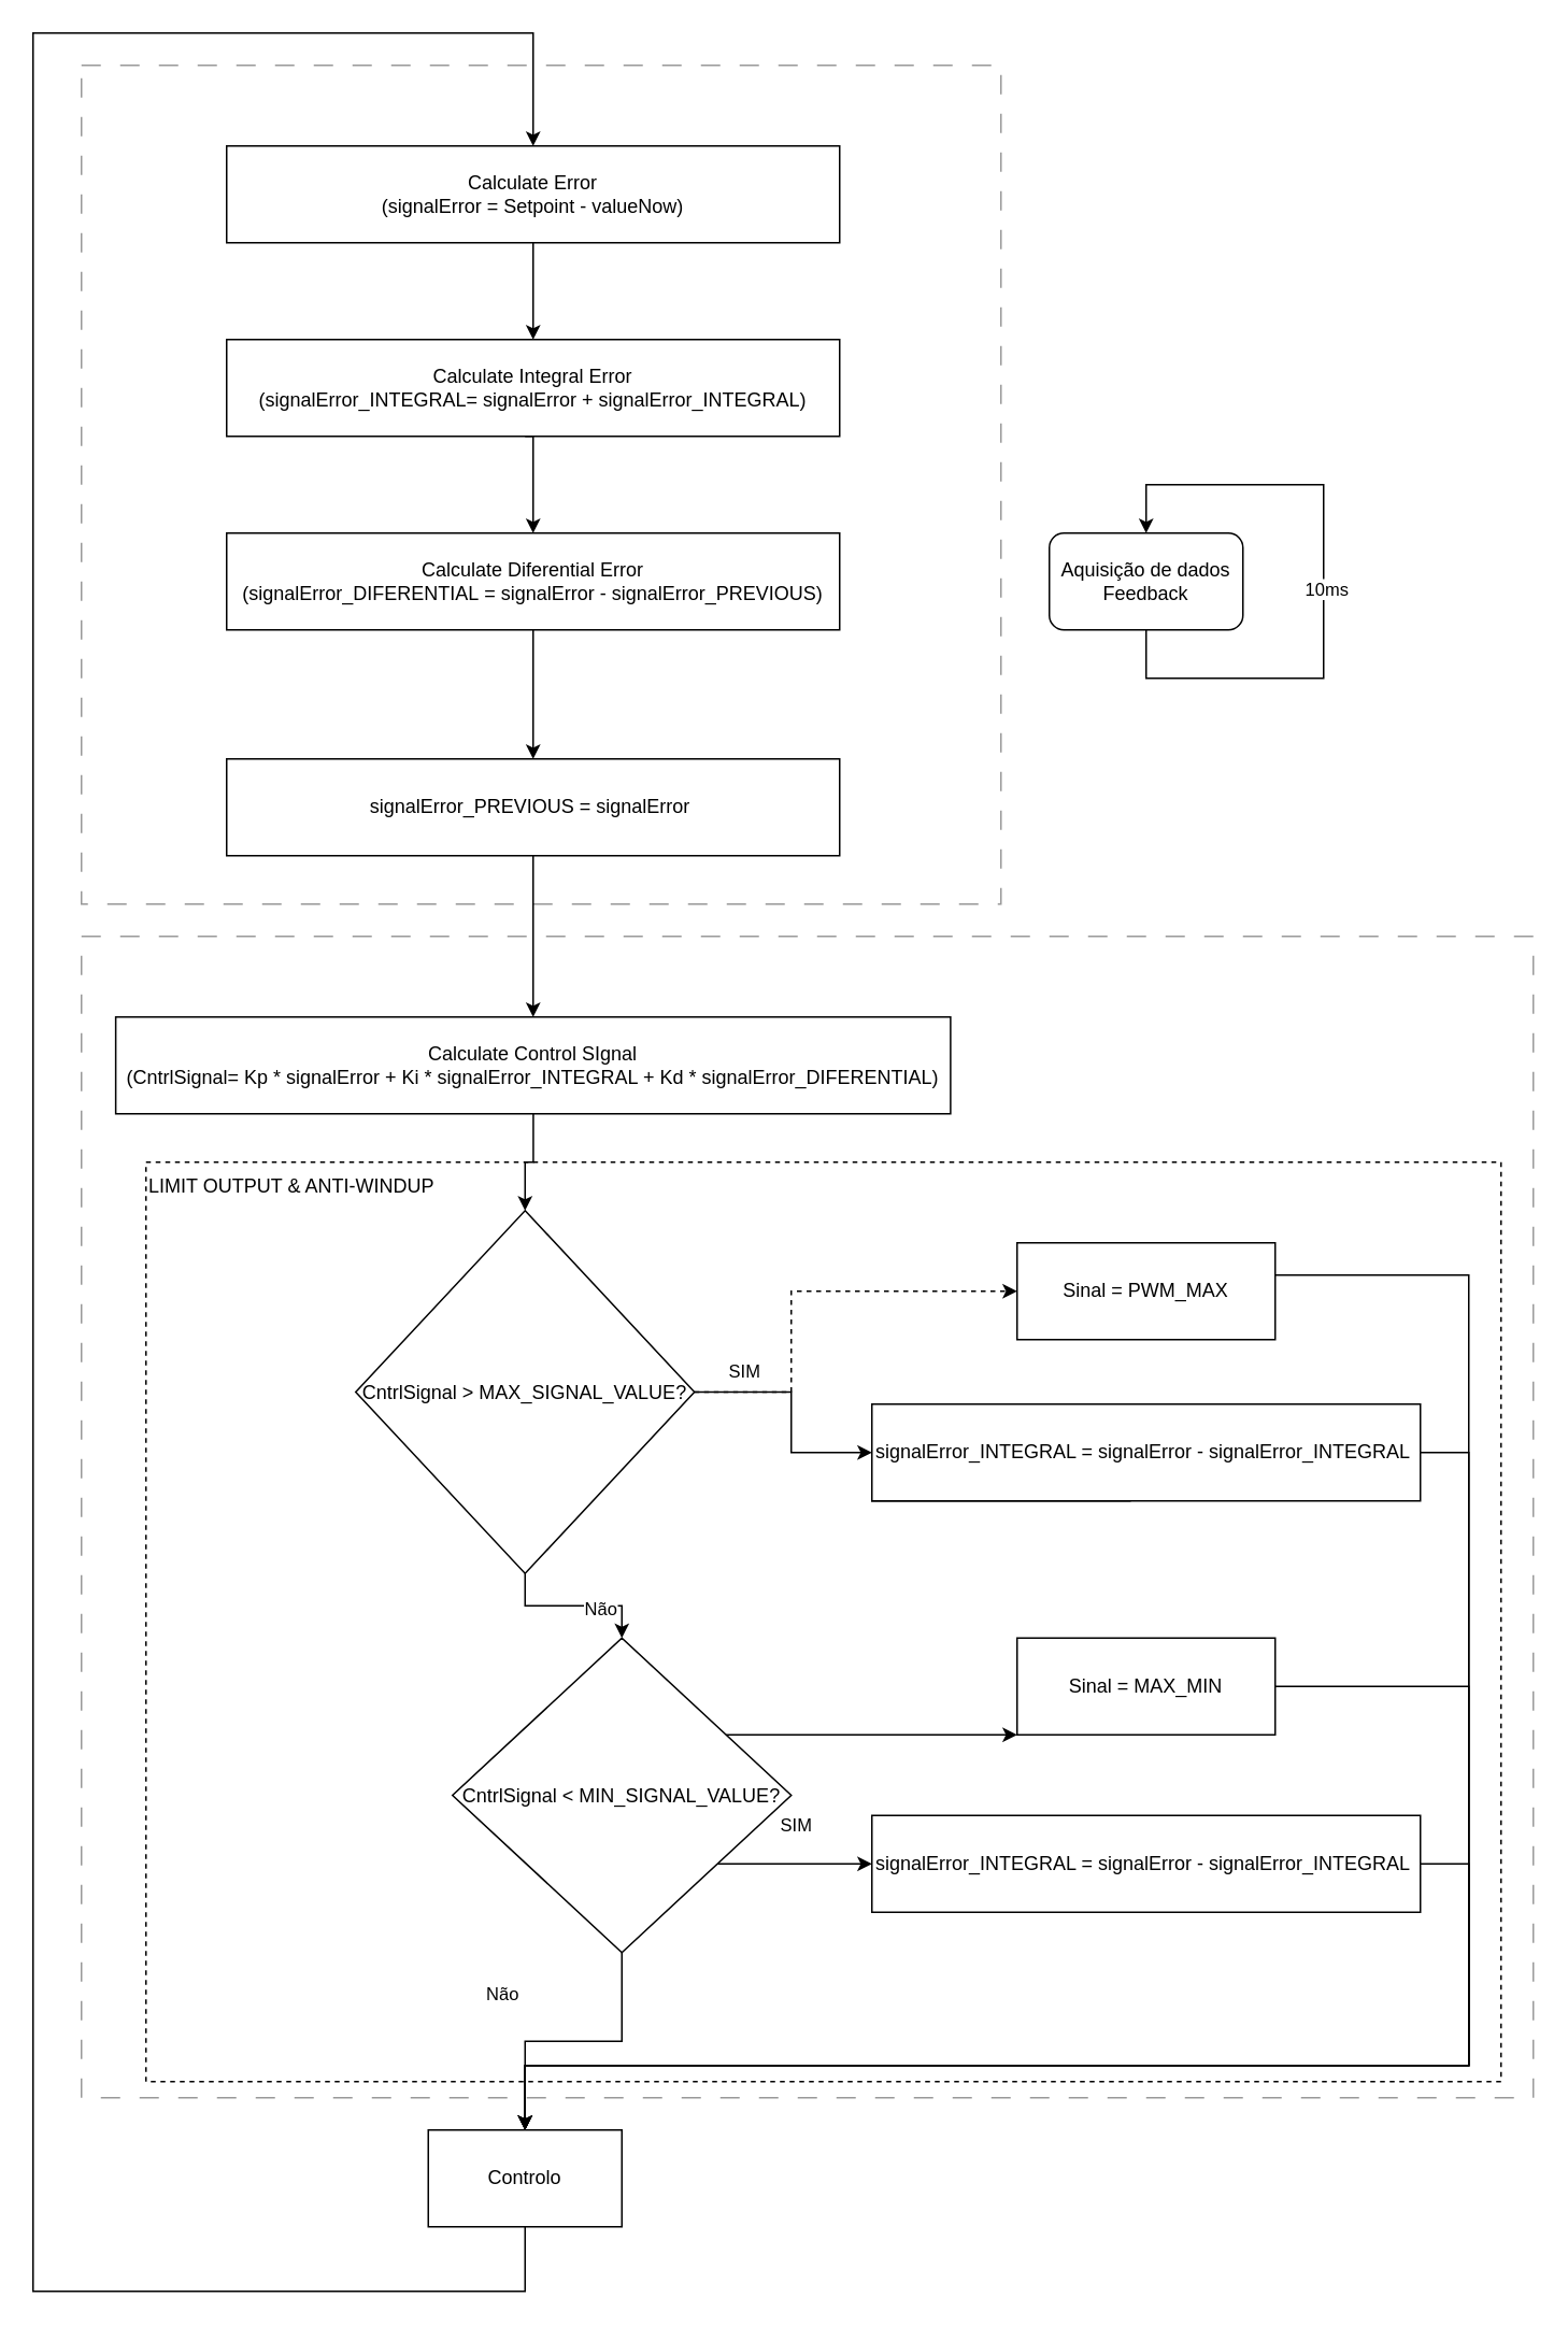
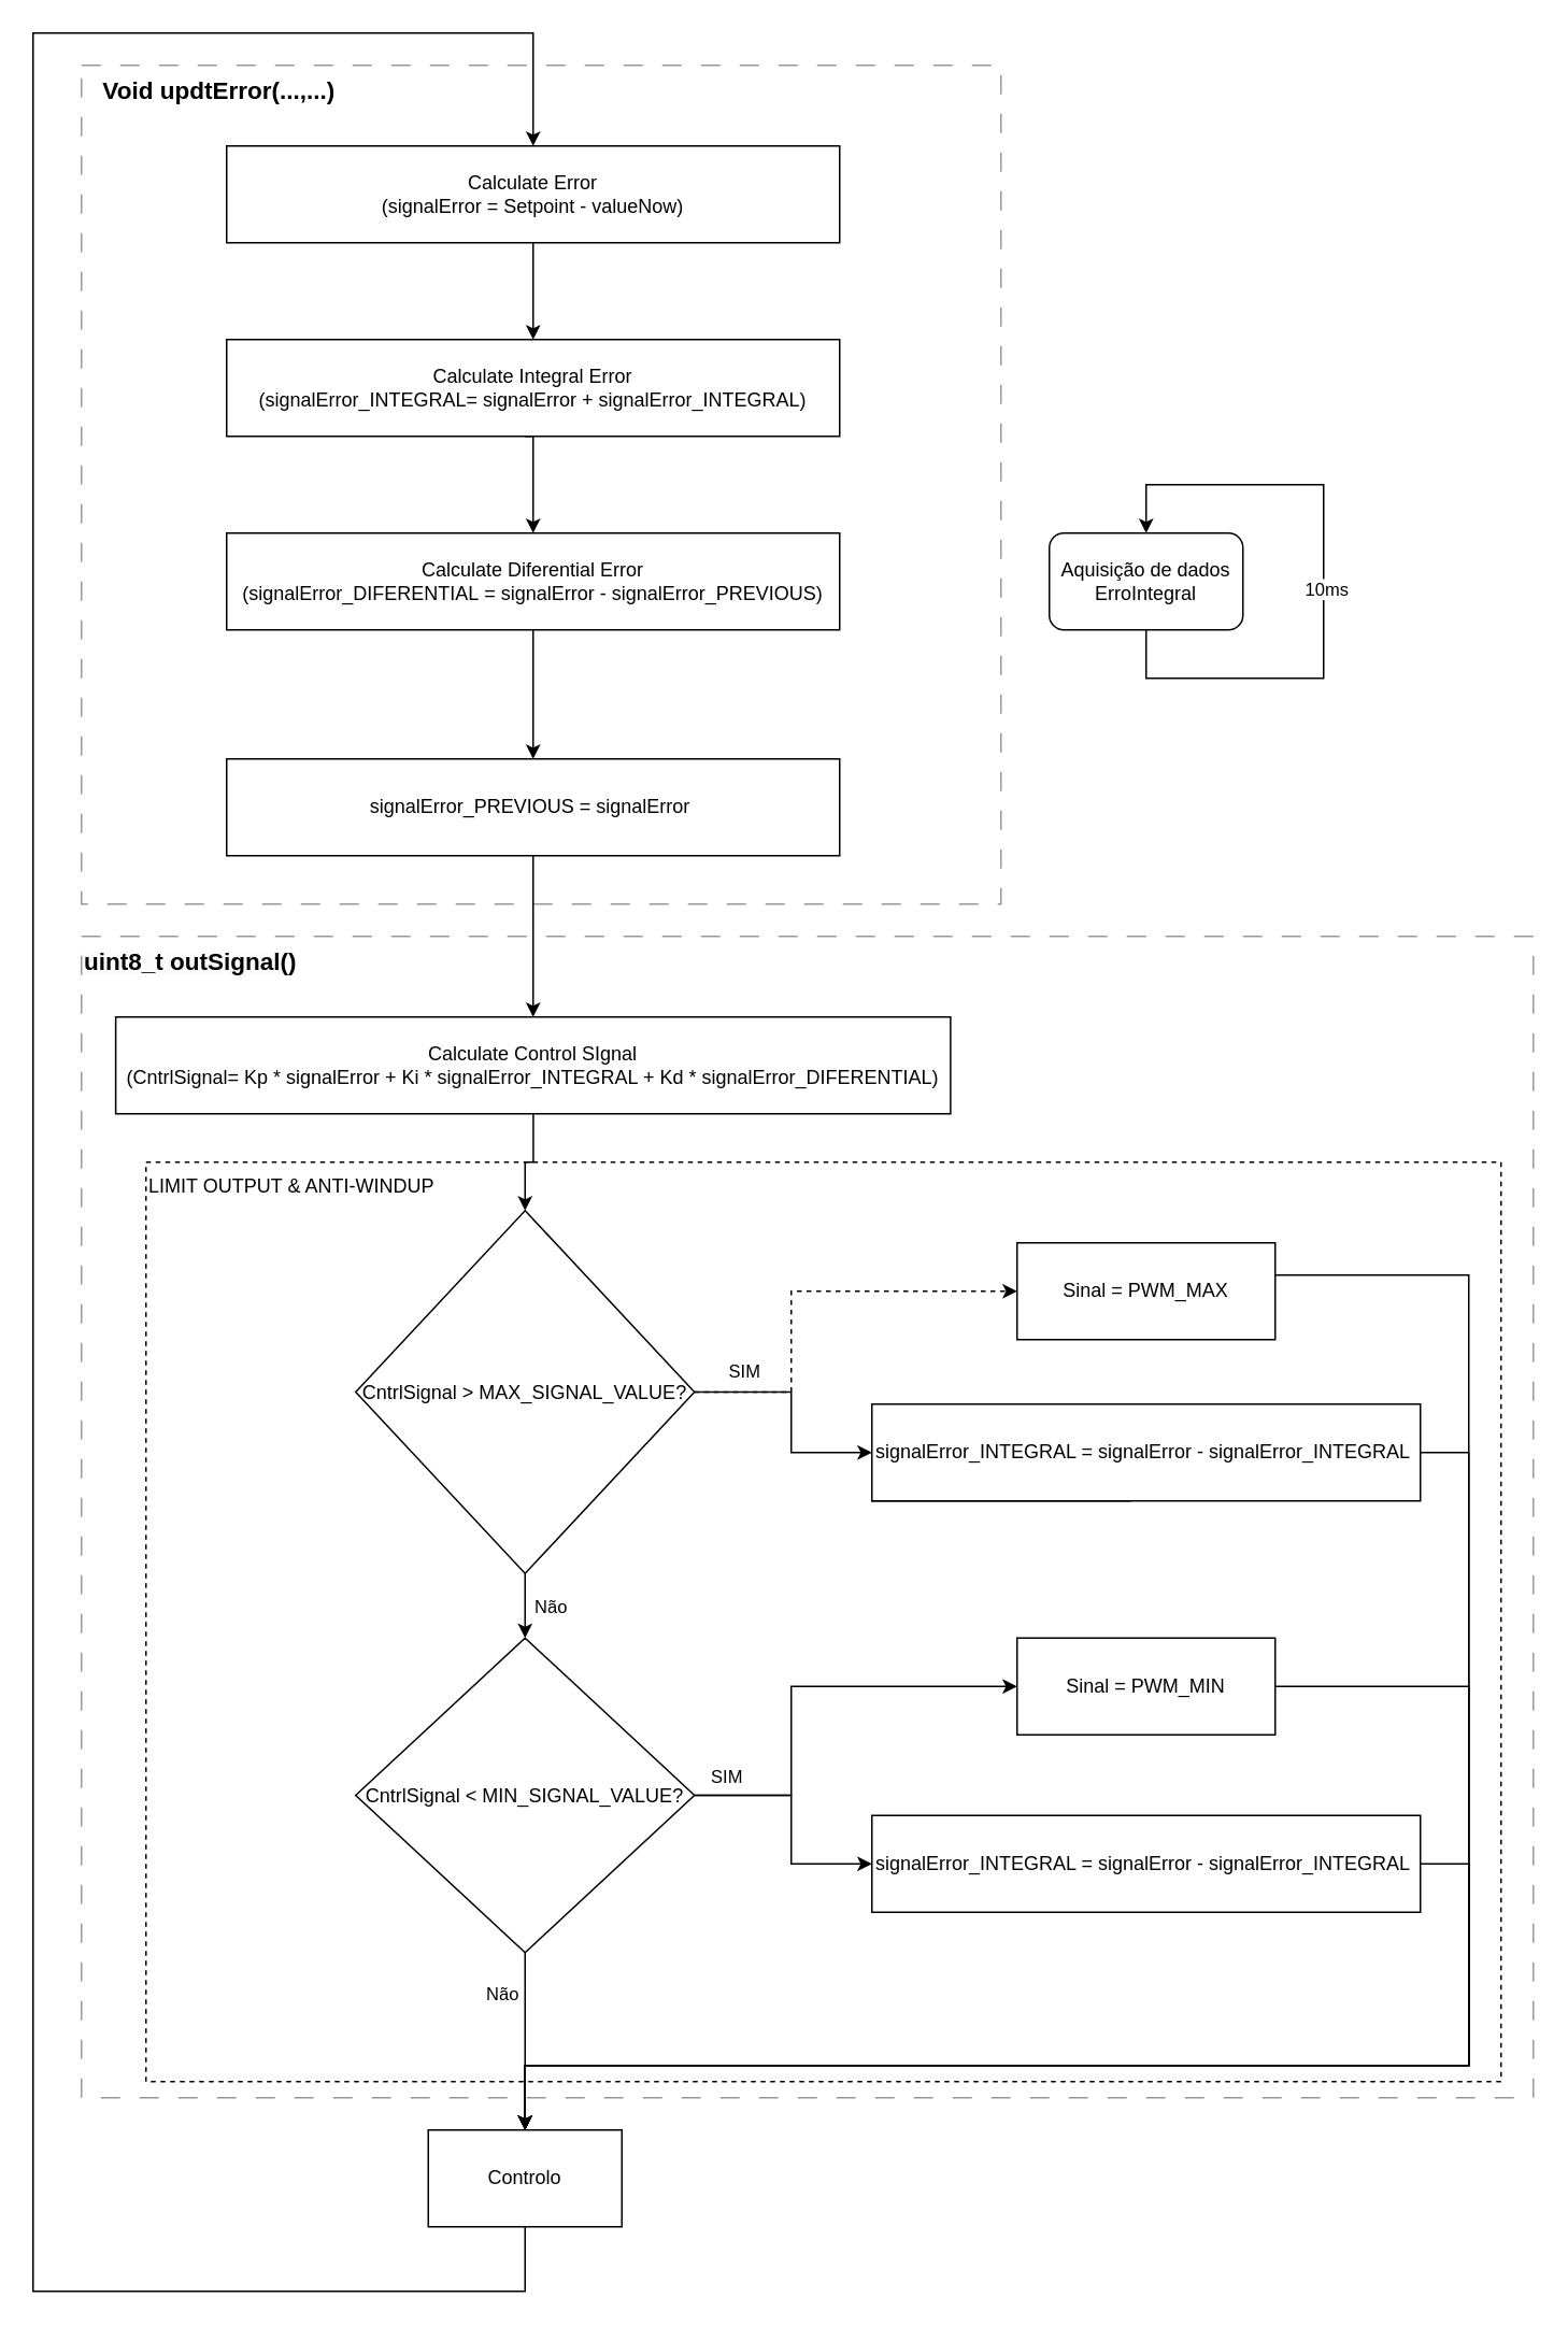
  <mxCell id="0" />
  <mxCell id="1" parent="0" />
  <mxCell id="2" value="" style="rounded=0;whiteSpace=wrap;html=1;fillColor=none;dashed=1;dashPattern=12 12;opacity=40;movable=0;resizable=0;rotatable=0;deletable=0;editable=0;locked=1;connectable=0;" vertex="1" parent="1"><mxGeometry x="50" y="40" width="570" height="520" as="geometry" /></mxCell>
  <mxCell id="3" value="" style="rounded=0;whiteSpace=wrap;html=1;fillColor=none;dashed=1;dashPattern=12 12;opacity=40;" vertex="1" parent="1"><mxGeometry x="50" y="580" width="900" height="720" as="geometry" /></mxCell>
  <mxCell id="4" value="" style="rounded=0;whiteSpace=wrap;html=1;dashed=1;fillColor=none;movable=1;resizable=1;rotatable=1;deletable=1;editable=1;locked=0;connectable=1;" vertex="1" parent="1"><mxGeometry x="90" y="720" width="840" height="570" as="geometry" /></mxCell>
- <mxCell id="5" value="Aquisição de dados Feedback" style="rounded=1;whiteSpace=wrap;html=1;" vertex="1" parent="1"><mxGeometry x="650" y="330" width="120" height="60" as="geometry" /></mxCell>
+ <mxCell id="5" value="Aquisição de dados ErroIntegral" style="rounded=1;whiteSpace=wrap;html=1;" vertex="1" parent="1"><mxGeometry x="650" y="330" width="120" height="60" as="geometry" /></mxCell>
  <mxCell id="6" style="edgeStyle=orthogonalEdgeStyle;rounded=0;orthogonalLoop=1;jettySize=auto;html=1;entryX=0.5;entryY=0;entryDx=0;entryDy=0;" edge="1" parent="1" source="5" target="5"><mxGeometry relative="1" as="geometry"><Array as="points"><mxPoint x="710" y="420" /><mxPoint x="820" y="420" /><mxPoint x="820" y="300" /><mxPoint x="710" y="300" /></Array></mxGeometry></mxCell>
  <mxCell id="7" value="10ms" style="edgeLabel;html=1;align=center;verticalAlign=middle;resizable=0;points=[];" vertex="1" connectable="0" parent="6"><mxGeometry x="-0.018" y="-1" relative="1" as="geometry"><mxPoint as="offset" /></mxGeometry></mxCell>
  <mxCell id="8" value="" style="edgeStyle=orthogonalEdgeStyle;rounded=0;orthogonalLoop=1;jettySize=auto;html=1;" edge="1" parent="1" source="9" target="10"><mxGeometry relative="1" as="geometry" /></mxCell>
  <mxCell id="9" value="Calculate Error&lt;br&gt;(signalError = Setpoint - valueNow)" style="rounded=0;whiteSpace=wrap;html=1;" vertex="1" parent="1"><mxGeometry x="140" y="90" width="380" height="60" as="geometry" /></mxCell>
  <mxCell id="10" value="Calculate Integral Error &lt;br&gt;(signalError_INTEGRAL= signalError&amp;nbsp;+&amp;nbsp;signalError_INTEGRAL&lt;span style=&quot;background-color: initial;&quot;&gt;)&lt;/span&gt;" style="rounded=0;whiteSpace=wrap;html=1;" vertex="1" parent="1"><mxGeometry x="140" y="210" width="380" height="60" as="geometry" /></mxCell>
  <mxCell id="11" value="" style="edgeStyle=orthogonalEdgeStyle;rounded=0;orthogonalLoop=1;jettySize=auto;html=1;" edge="1" parent="1" target="13"><mxGeometry relative="1" as="geometry"><mxPoint x="325" y="270" as="sourcePoint" /><Array as="points"><mxPoint x="330" y="270" /></Array></mxGeometry></mxCell>
  <mxCell id="12" value="" style="edgeStyle=orthogonalEdgeStyle;rounded=0;orthogonalLoop=1;jettySize=auto;html=1;" edge="1" parent="1" source="13" target="15"><mxGeometry relative="1" as="geometry" /></mxCell>
  <mxCell id="13" value="Calculate Diferential Error&lt;br&gt;(signalError_DIFERENTIAL&amp;nbsp;=&amp;nbsp;signalError&amp;nbsp;&lt;span style=&quot;background-color: initial;&quot;&gt;- signalError_PREVIOUS)&lt;/span&gt;" style="whiteSpace=wrap;html=1;" vertex="1" parent="1"><mxGeometry x="140" y="330" width="380" height="60" as="geometry" /></mxCell>
  <mxCell id="14" value="" style="edgeStyle=orthogonalEdgeStyle;rounded=0;orthogonalLoop=1;jettySize=auto;html=1;" edge="1" parent="1" source="15" target="17"><mxGeometry relative="1" as="geometry"><Array as="points"><mxPoint x="330" y="580" /><mxPoint x="330" y="580" /></Array></mxGeometry></mxCell>
  <mxCell id="15" value="signalError_PREVIOUS = signalError&amp;nbsp;" style="whiteSpace=wrap;html=1;" vertex="1" parent="1"><mxGeometry x="140" y="470" width="380" height="60" as="geometry" /></mxCell>
  <mxCell id="16" style="edgeStyle=orthogonalEdgeStyle;rounded=0;orthogonalLoop=1;jettySize=auto;html=1;entryX=0.5;entryY=0;entryDx=0;entryDy=0;" edge="1" parent="1" source="17" target="23"><mxGeometry relative="1" as="geometry" /></mxCell>
  <mxCell id="17" value="Calculate Control SIgnal&lt;br&gt;(CntrlSignal= Kp * signalError + Ki * signalError_INTEGRAL + Kd * signalError_DIFERENTIAL)" style="whiteSpace=wrap;html=1;" vertex="1" parent="1"><mxGeometry x="71.25" y="630" width="517.5" height="60" as="geometry" /></mxCell>
  <mxCell id="18" value="" style="edgeStyle=orthogonalEdgeStyle;rounded=0;orthogonalLoop=1;jettySize=auto;html=1;dashed=1;" edge="1" parent="1" source="23" target="25"><mxGeometry relative="1" as="geometry"><Array as="points"><mxPoint x="490" y="863" /><mxPoint x="490" y="800" /></Array></mxGeometry></mxCell>
  <mxCell id="19" value="SIM" style="edgeLabel;html=1;align=center;verticalAlign=middle;resizable=0;points=[];" vertex="1" connectable="0" parent="18"><mxGeometry x="-0.295" relative="1" as="geometry"><mxPoint x="-30" y="20" as="offset" /></mxGeometry></mxCell>
  <mxCell id="20" value="" style="edgeStyle=orthogonalEdgeStyle;rounded=0;orthogonalLoop=1;jettySize=auto;html=1;" edge="1" parent="1" source="23" target="31"><mxGeometry relative="1" as="geometry" /></mxCell>
  <mxCell id="21" value="Não" style="edgeLabel;html=1;align=center;verticalAlign=middle;resizable=0;points=[];" vertex="1" connectable="0" parent="20"><mxGeometry x="0.002" y="-1" relative="1" as="geometry"><mxPoint x="16" as="offset" /></mxGeometry></mxCell>
  <mxCell id="22" style="edgeStyle=orthogonalEdgeStyle;rounded=0;orthogonalLoop=1;jettySize=auto;html=1;" edge="1" parent="1" source="23" target="38"><mxGeometry relative="1" as="geometry"><Array as="points"><mxPoint x="490" y="863" /><mxPoint x="490" y="900" /></Array></mxGeometry></mxCell>
  <mxCell id="23" value="CntrlSignal &amp;gt;&amp;nbsp;MAX_SIGNAL_VALUE&lt;span style=&quot;background-color: initial;&quot;&gt;?&lt;/span&gt;" style="rhombus;whiteSpace=wrap;html=1;" vertex="1" parent="1"><mxGeometry x="220" y="750" width="210" height="225" as="geometry" /></mxCell>
  <mxCell id="24" style="edgeStyle=orthogonalEdgeStyle;rounded=0;orthogonalLoop=1;jettySize=auto;html=1;entryX=0.5;entryY=0;entryDx=0;entryDy=0;" edge="1" parent="1" source="25" target="36"><mxGeometry relative="1" as="geometry"><Array as="points"><mxPoint x="910" y="790" /><mxPoint x="910" y="1280" /><mxPoint x="325" y="1280" /></Array></mxGeometry></mxCell>
  <mxCell id="25" value="Sinal&amp;nbsp;= PWM_MAX" style="whiteSpace=wrap;html=1;" vertex="1" parent="1"><mxGeometry x="630" y="770" width="160" height="60" as="geometry" /></mxCell>
  <mxCell id="26" value="" style="edgeStyle=orthogonalEdgeStyle;rounded=0;orthogonalLoop=1;jettySize=auto;html=1;" edge="1" parent="1" source="31" target="33"><mxGeometry relative="1" as="geometry"><Array as="points"><mxPoint x="490" y="1113" /><mxPoint x="490" y="1045" /></Array></mxGeometry></mxCell>
  <mxCell id="27" value="SIM" style="edgeLabel;html=1;align=center;verticalAlign=middle;resizable=0;points=[];" vertex="1" connectable="0" parent="26"><mxGeometry x="0.028" y="-1" relative="1" as="geometry"><mxPoint x="-50" y="54" as="offset" /></mxGeometry></mxCell>
  <mxCell id="28" value="Não" style="edgeLabel;html=1;align=center;verticalAlign=middle;resizable=0;points=[];" vertex="1" connectable="0" parent="1"><mxGeometry x="310" y="1235.833" as="geometry" /></mxCell>
  <mxCell id="29" value="" style="edgeStyle=orthogonalEdgeStyle;rounded=0;orthogonalLoop=1;jettySize=auto;html=1;" edge="1" parent="1" source="31" target="36"><mxGeometry relative="1" as="geometry" /></mxCell>
  <mxCell id="30" style="edgeStyle=orthogonalEdgeStyle;rounded=0;orthogonalLoop=1;jettySize=auto;html=1;entryX=0;entryY=0.5;entryDx=0;entryDy=0;" edge="1" parent="1" source="31" target="41"><mxGeometry relative="1" as="geometry"><Array as="points"><mxPoint x="490" y="1113" /><mxPoint x="490" y="1155" /></Array></mxGeometry></mxCell>
- <mxCell id="31" value="CntrlSignal &amp;lt;&amp;nbsp;MIN_SIGNAL_VALUE&lt;span style=&quot;background-color: initial;&quot;&gt;?&lt;/span&gt;" style="rhombus;whiteSpace=wrap;html=1;" vertex="1" parent="1"><mxGeometry x="280" y="1015" width="210" height="195" as="geometry" /></mxCell>
+ <mxCell id="31" value="CntrlSignal &amp;lt;&amp;nbsp;MIN_SIGNAL_VALUE&lt;span style=&quot;background-color: initial;&quot;&gt;?&lt;/span&gt;" style="rhombus;whiteSpace=wrap;html=1;" vertex="1" parent="1"><mxGeometry x="220" y="1015" width="210" height="195" as="geometry" /></mxCell>
  <mxCell id="32" style="edgeStyle=orthogonalEdgeStyle;rounded=0;orthogonalLoop=1;jettySize=auto;html=1;entryX=0.5;entryY=0;entryDx=0;entryDy=0;" edge="1" parent="1" source="33" target="36"><mxGeometry relative="1" as="geometry"><Array as="points"><mxPoint x="910" y="1045" /><mxPoint x="910" y="1280" /><mxPoint x="325" y="1280" /></Array></mxGeometry></mxCell>
- <mxCell id="33" value="Sinal&amp;nbsp;= MAX_MIN" style="whiteSpace=wrap;html=1;" vertex="1" parent="1"><mxGeometry x="630" y="1015" width="160" height="60" as="geometry" /></mxCell>
+ <mxCell id="33" value="Sinal&amp;nbsp;= PWM_MIN" style="whiteSpace=wrap;html=1;" vertex="1" parent="1"><mxGeometry x="630" y="1015" width="160" height="60" as="geometry" /></mxCell>
  <mxCell id="34" value="LIMIT OUTPUT &amp;amp; ANTI-WINDUP" style="text;html=1;align=center;verticalAlign=middle;resizable=0;points=[];autosize=1;strokeColor=none;fillColor=none;" vertex="1" parent="1"><mxGeometry x="80" y="720" width="200" height="30" as="geometry" /></mxCell>
  <mxCell id="35" style="edgeStyle=orthogonalEdgeStyle;rounded=0;orthogonalLoop=1;jettySize=auto;html=1;entryX=0.5;entryY=0;entryDx=0;entryDy=0;" edge="1" parent="1" source="36" target="9"><mxGeometry relative="1" as="geometry"><Array as="points"><mxPoint x="325" y="1420" /><mxPoint x="20" y="1420" /><mxPoint x="20" y="20" /><mxPoint x="330" y="20" /></Array></mxGeometry></mxCell>
  <mxCell id="36" value="Controlo" style="whiteSpace=wrap;html=1;" vertex="1" parent="1"><mxGeometry x="265" y="1320" width="120" height="60" as="geometry" /></mxCell>
  <mxCell id="37" style="edgeStyle=orthogonalEdgeStyle;rounded=0;orthogonalLoop=1;jettySize=auto;html=1;entryX=0.5;entryY=0;entryDx=0;entryDy=0;" edge="1" parent="1" source="38" target="36"><mxGeometry relative="1" as="geometry"><Array as="points"><mxPoint x="910" y="900" /><mxPoint x="910" y="1280" /><mxPoint x="325" y="1280" /></Array></mxGeometry></mxCell>
  <mxCell id="38" value="ErroIntegral = Erro - ErroIntegral" style="whiteSpace=wrap;html=1;" vertex="1" parent="1"><mxGeometry x="540" y="870" width="160" height="60" as="geometry" /></mxCell>
  <mxCell id="39" value="signalError_INTEGRAL =&amp;nbsp;signalError&amp;nbsp;&lt;span style=&quot;background-color: initial;&quot;&gt;-&amp;nbsp;&lt;/span&gt;signalError_INTEGRAL&amp;nbsp;" style="whiteSpace=wrap;html=1;" vertex="1" parent="1"><mxGeometry x="540" y="870" width="340" height="60" as="geometry" /></mxCell>
  <mxCell id="40" style="edgeStyle=orthogonalEdgeStyle;rounded=0;orthogonalLoop=1;jettySize=auto;html=1;entryX=0.5;entryY=0;entryDx=0;entryDy=0;" edge="1" parent="1" source="41" target="36"><mxGeometry relative="1" as="geometry"><Array as="points"><mxPoint x="910" y="1155" /><mxPoint x="910" y="1280" /><mxPoint x="325" y="1280" /></Array></mxGeometry></mxCell>
  <mxCell id="41" value="signalError_INTEGRAL =&amp;nbsp;signalError&amp;nbsp;&lt;span style=&quot;background-color: initial;&quot;&gt;-&amp;nbsp;&lt;/span&gt;signalError_INTEGRAL&amp;nbsp;" style="whiteSpace=wrap;html=1;" vertex="1" parent="1"><mxGeometry x="540" y="1125" width="340" height="60" as="geometry" /></mxCell>
+ <mxCell id="42" value="&lt;b&gt;&lt;font style=&quot;font-size: 15px;&quot;&gt;Void updtError(...,...)&lt;/font&gt;&lt;/b&gt;" style="text;html=1;align=center;verticalAlign=middle;resizable=0;points=[];autosize=1;strokeColor=none;fillColor=none;" vertex="1" parent="1"><mxGeometry x="50" y="40" width="170" height="30" as="geometry" /></mxCell>
+ <mxCell id="43" value="&lt;b style=&quot;border-color: var(--border-color); color: rgb(0, 0, 0); font-family: Helvetica; font-size: 12px; font-style: normal; font-variant-ligatures: normal; font-variant-caps: normal; letter-spacing: normal; orphans: 2; text-align: center; text-indent: 0px; text-transform: none; widows: 2; word-spacing: 0px; -webkit-text-stroke-width: 0px; background-color: rgb(251, 251, 251); text-decoration-thickness: initial; text-decoration-style: initial; text-decoration-color: initial;&quot;&gt;&lt;font style=&quot;border-color: var(--border-color); font-size: 15px;&quot;&gt;uint8_t outSignal()&lt;/font&gt;&lt;/b&gt;" style="text;whiteSpace=wrap;html=1;" vertex="1" parent="1"><mxGeometry x="50" y="580" width="180" height="40" as="geometry" /></mxCell>
